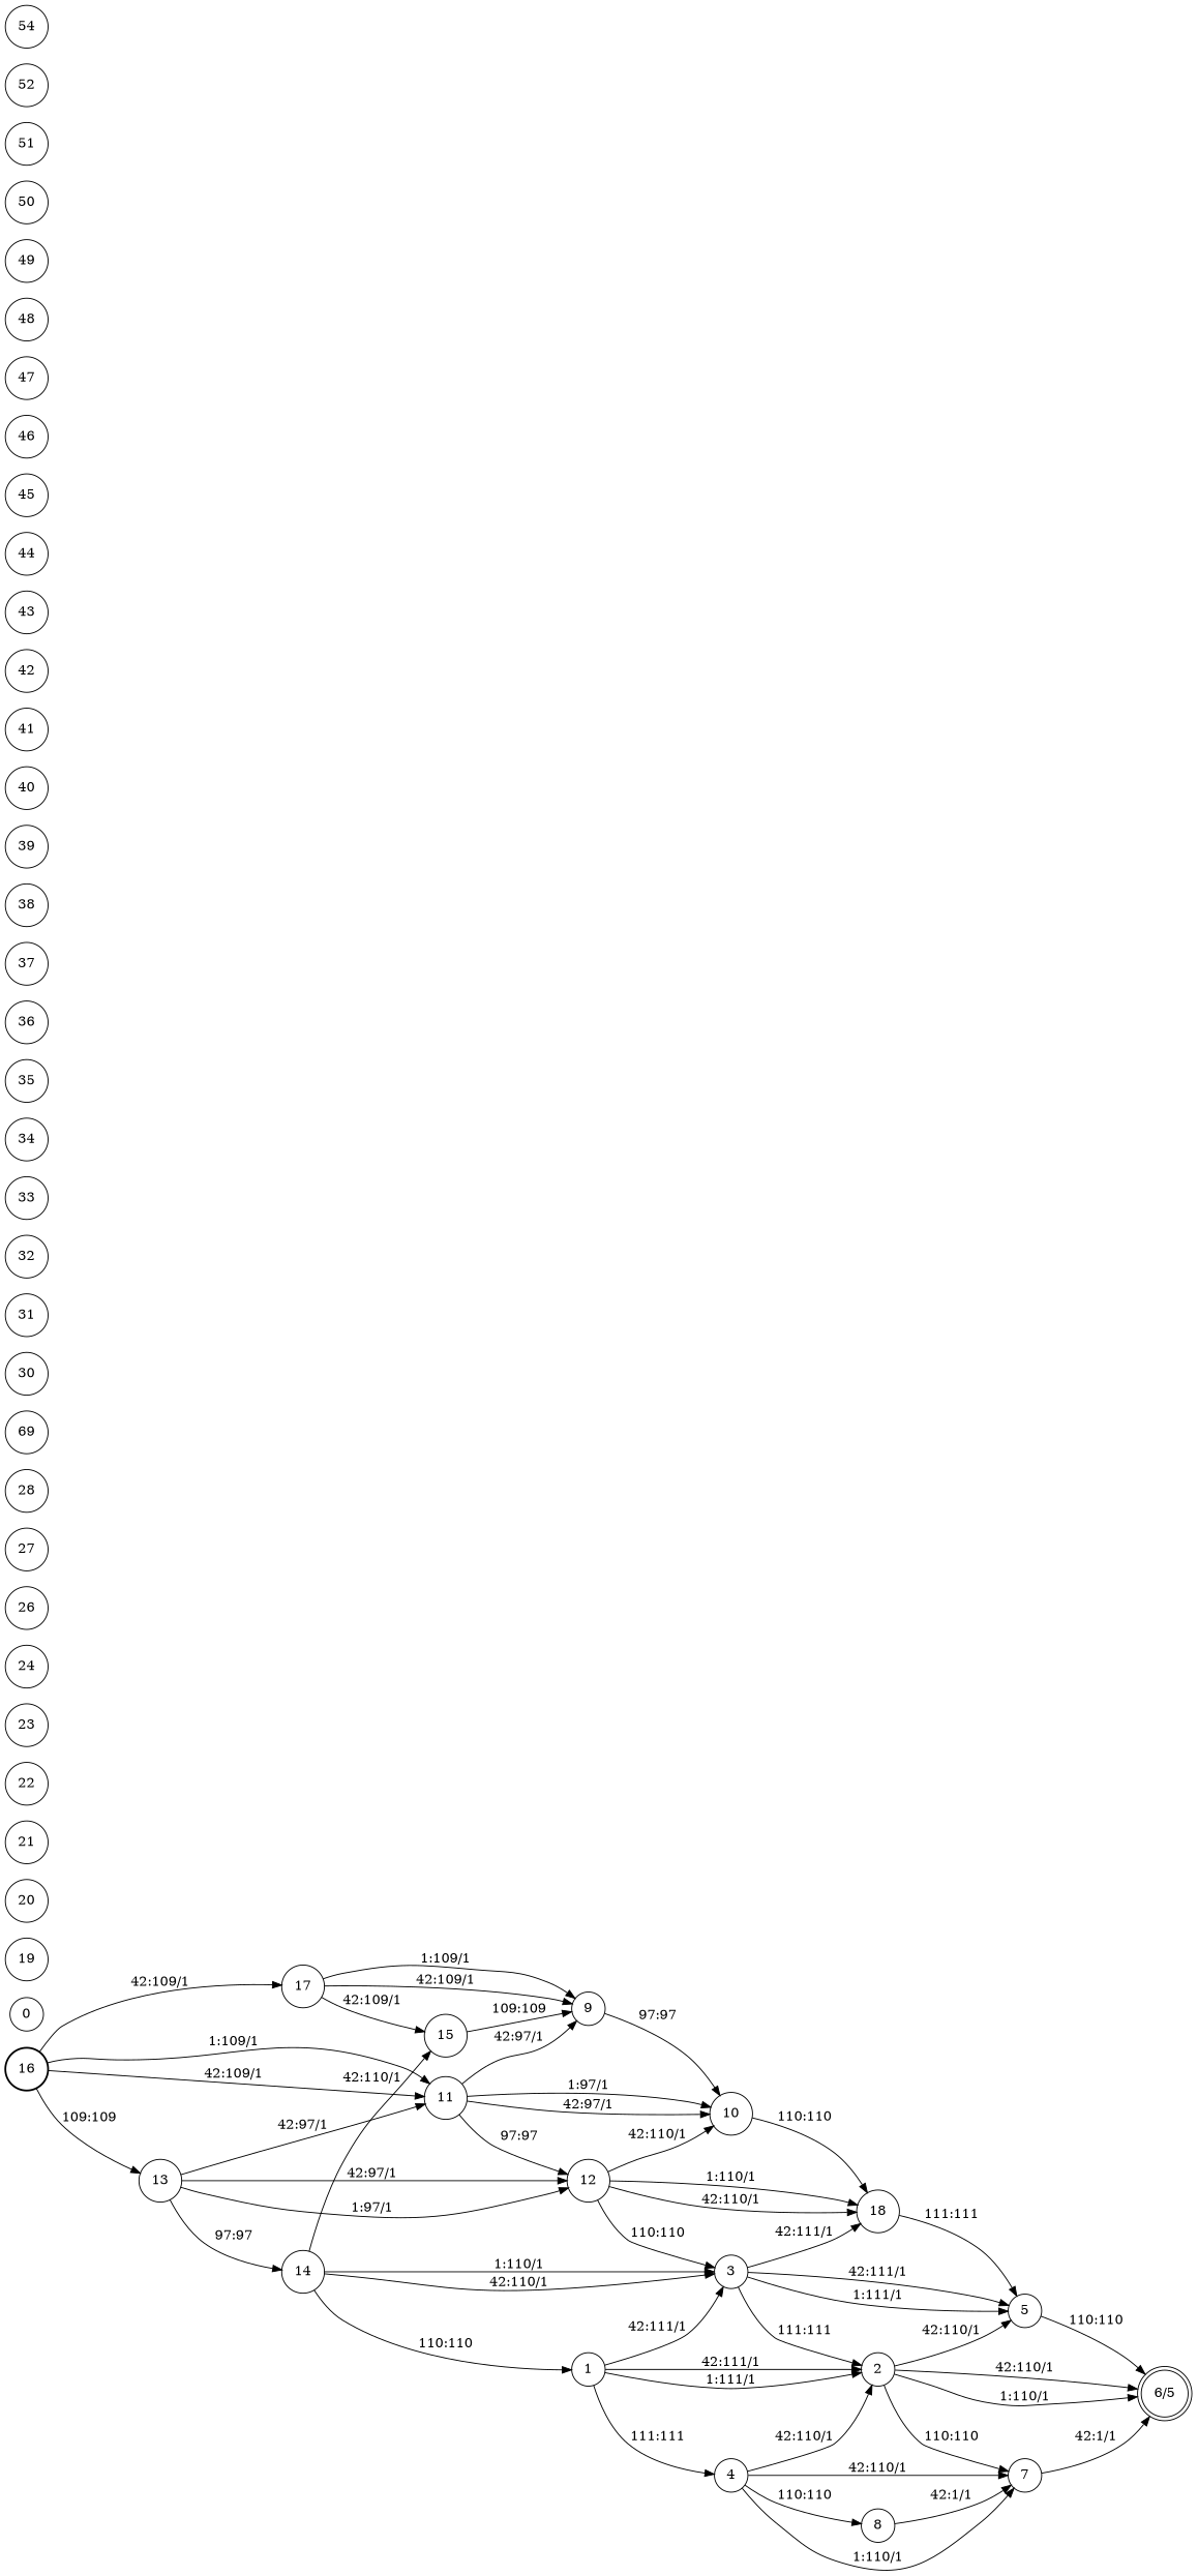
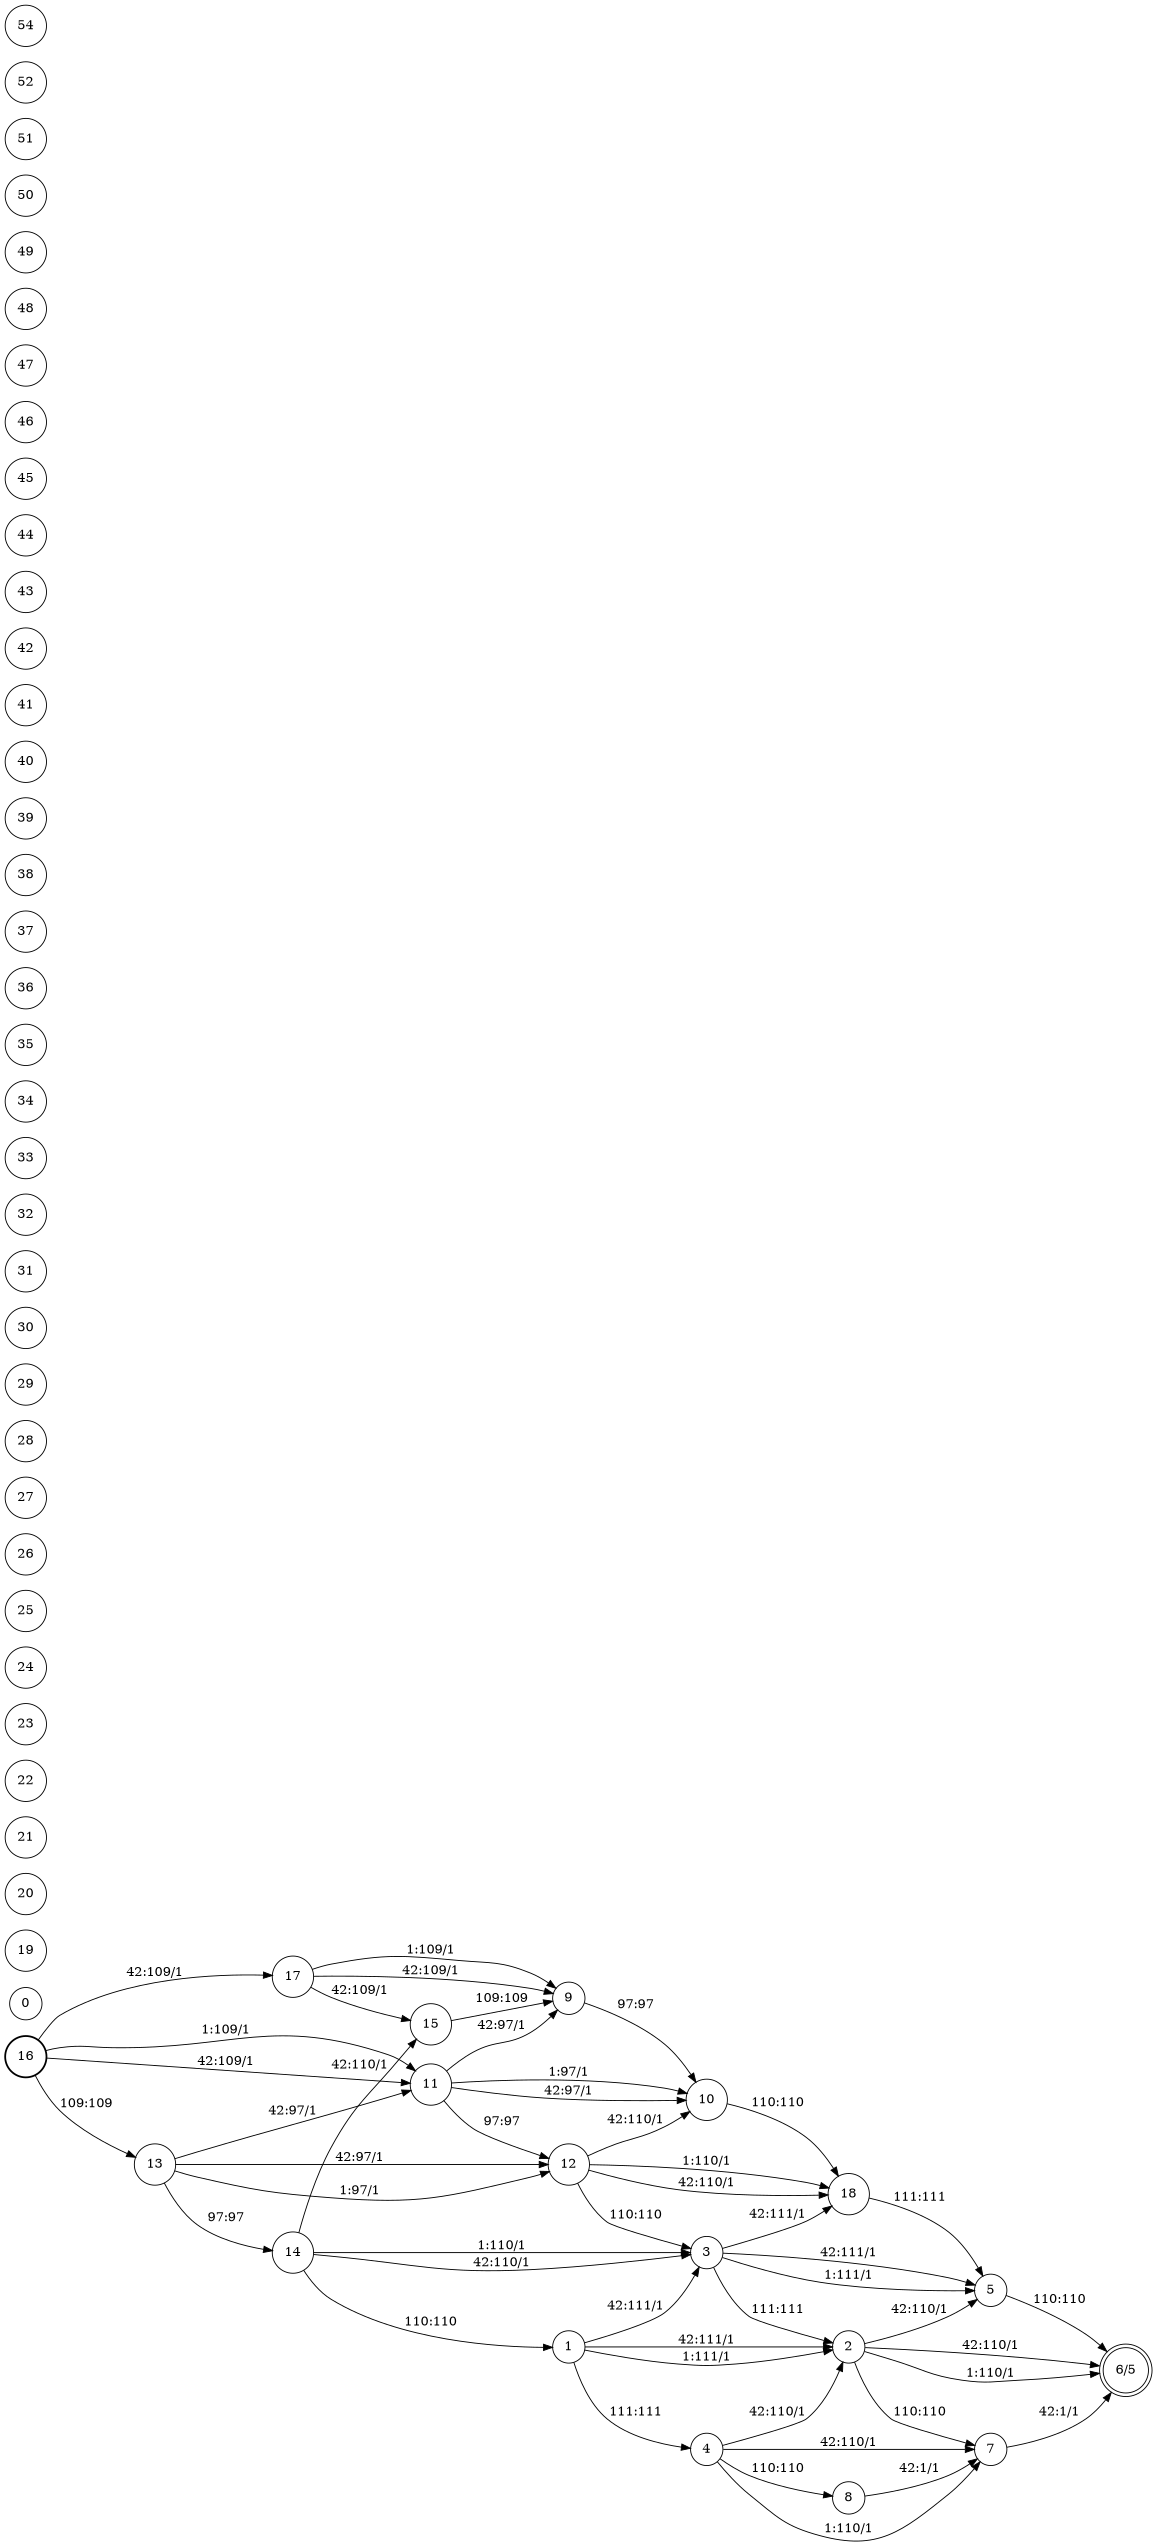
  digraph {
    nodesep=0.25
    rankdir=LR
    ranksep=0.4
    node [fontsize=14 shape=circle style=solid]
    edge [fontsize=14]
    n1 [label=16 style=bold]
    n2 [label=11]
    n3 [label=17]
    n4 [label=13]
    n5 [label=9]
    n6 [label=10]
    n7 [label=12]
    n8 [label=15]
    n9 [label=14]
    n10 [label=18]
    n11 [label=3]
    n12 [label=1]
    n13 [label=0]
    n14 [label=2]
    n15 [label=4]
    n16 [label="6/5" shape=doublecircle]
    n17 [label=7]
    n18 [label=5]
    n19 [label=8]
    n20 [label=19]
    n21 [label=20]
    n22 [label=21]
    n23 [label=22]
    n24 [label=23]
    n25 [label=24]
+   n26 [label=25]
    n27 [label=26]
    n28 [label=27]
    n29 [label=28]
-   n30 [label=69]
+   n30 [label=29]
    n31 [label=30]
    n32 [label=31]
    n33 [label=32]
    n34 [label=33]
    n35 [label=34]
    n36 [label=35]
    n37 [label=36]
    n38 [label=37]
    n39 [label=38]
    n40 [label=39]
    n41 [label=40]
    n42 [label=41]
    n43 [label=42]
    n44 [label=43]
    n45 [label=44]
    n46 [label=45]
    n47 [label=46]
    n48 [label=47]
    n49 [label=48]
    n50 [label=49]
    n51 [label=50]
    n52 [label=51]
    n53 [label=52]
    n54 [label=54]
    n1 -> n2 [label="42:109/1"]
    n1 -> n2 [label="1:109/1"]
    n1 -> n3 [label="42:109/1"]
    n1 -> n4 [label="109:109"]
    n2 -> n5 [label="42:97/1"]
    n2 -> n6 [label="1:97/1"]
    n2 -> n6 [label="42:97/1"]
    n2 -> n7 [label="97:97"]
    n3 -> n5 [label="42:109/1"]
    n3 -> n5 [label="1:109/1"]
    n3 -> n8 [label="42:109/1"]
    n4 -> n2 [label="42:97/1"]
    n4 -> n7 [label="1:97/1"]
    n4 -> n7 [label="42:97/1"]
    n4 -> n9 [label="97:97"]
    n5 -> n6 [label="97:97"]
    n6 -> n10 [label="110:110"]
    n7 -> n6 [label="42:110/1"]
    n7 -> n10 [label="1:110/1"]
    n7 -> n10 [label="42:110/1"]
    n7 -> n11 [label="110:110"]
    n8 -> n5 [label="109:109"]
    n9 -> n8 [label="42:110/1"]
    n9 -> n11 [label="1:110/1"]
    n9 -> n11 [label="42:110/1"]
    n9 -> n12 [label="110:110"]
    n10 -> n18 [label="111:111"]
    n11 -> n10 [label="42:111/1"]
    n11 -> n14 [label="111:111"]
    n11 -> n18 [label="42:111/1"]
    n11 -> n18 [label="1:111/1"]
    n12 -> n11 [label="42:111/1"]
    n12 -> n14 [label="42:111/1"]
    n12 -> n14 [label="1:111/1"]
    n12 -> n15 [label="111:111"]
    n14 -> n16 [label="1:110/1"]
    n14 -> n16 [label="42:110/1"]
    n14 -> n17 [label="110:110"]
    n14 -> n18 [label="42:110/1"]
    n15 -> n14 [label="42:110/1"]
    n15 -> n17 [label="1:110/1"]
    n15 -> n17 [label="42:110/1"]
    n15 -> n19 [label="110:110"]
    n17 -> n16 [label="42:1/1"]
    n18 -> n16 [label="110:110"]
    n19 -> n17 [label="42:1/1"]
  }
